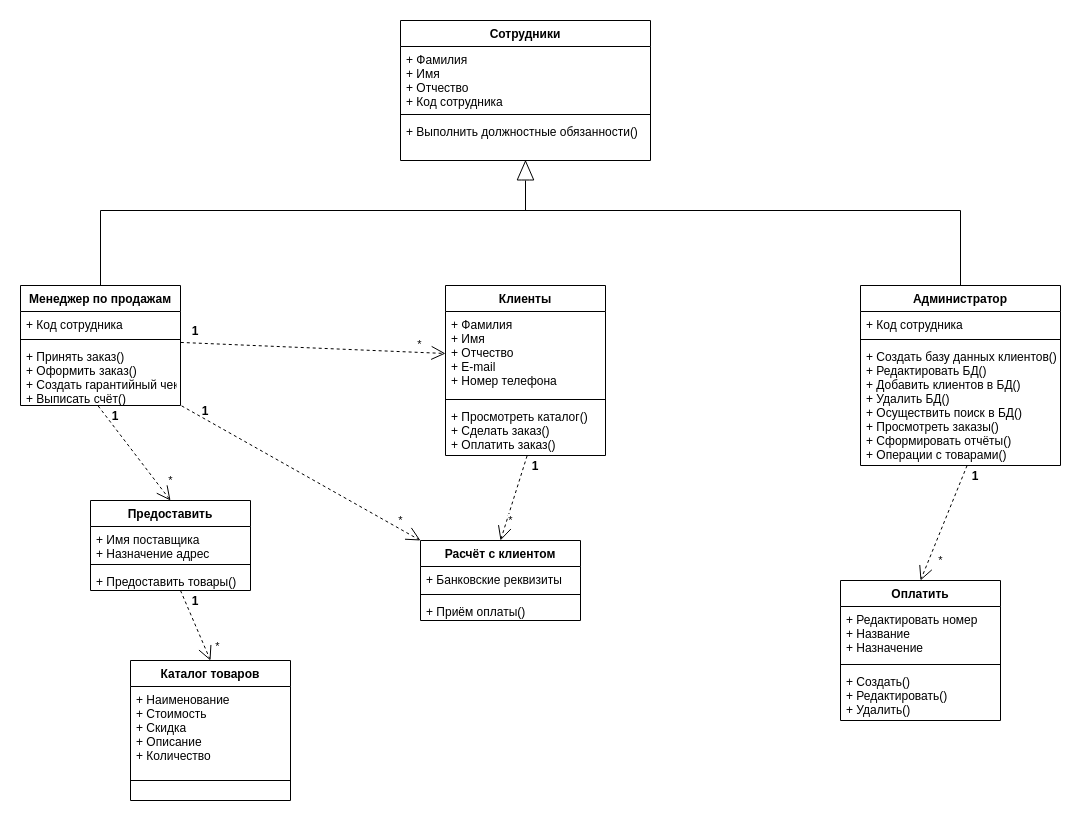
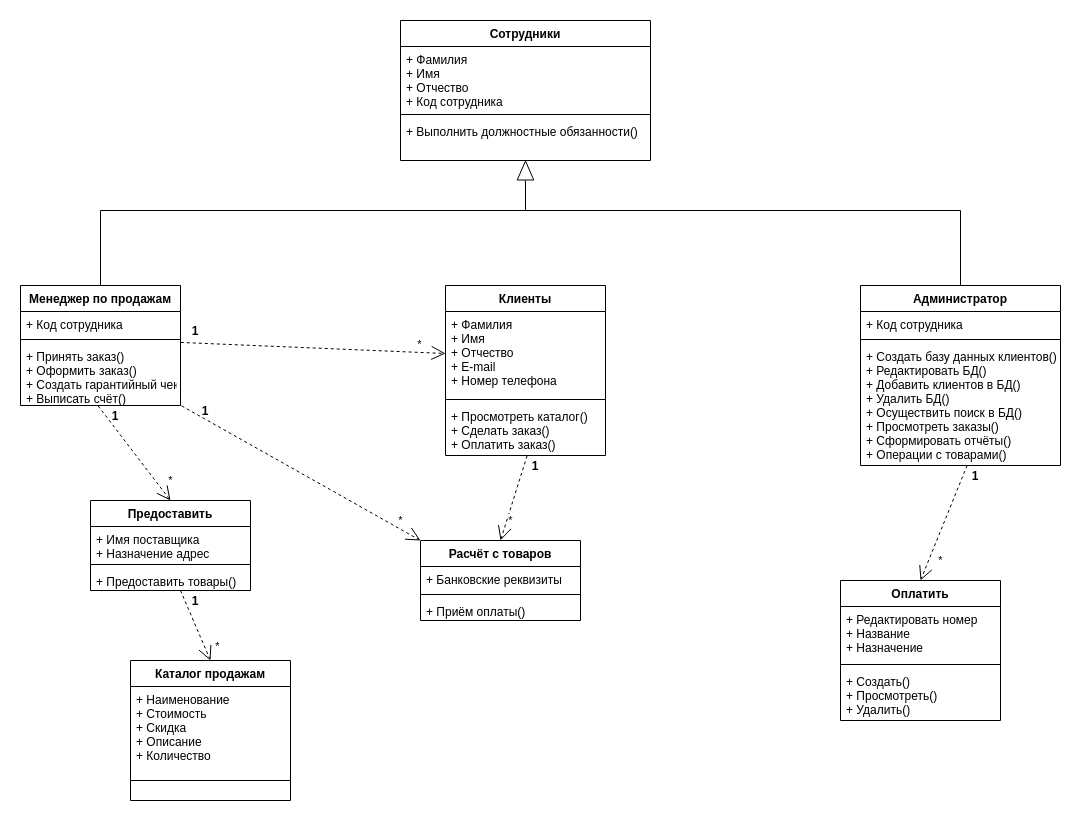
  <mxCell id="0" />
  <mxCell id="1" parent="0" />
  <mxCell id="2" value="Сотрудники" style="swimlane;fontStyle=1;align=center;verticalAlign=top;childLayout=stackLayout;horizontal=1;startSize=26;horizontalStack=0;resizeParent=1;resizeParentMax=0;resizeLast=0;collapsible=1;marginBottom=0;" vertex="1" parent="1"><mxGeometry x="400" y="20" width="250" height="140" as="geometry"><mxRectangle x="540" y="330" width="110" height="30" as="alternateBounds" /></mxGeometry></mxCell>
  <mxCell id="3" value="+ Фамилия&#10;+ Имя&#10;+ Отчество&#10;+ Код сотрудника" style="text;strokeColor=none;fillColor=none;align=left;verticalAlign=top;spacingLeft=4;spacingRight=4;overflow=hidden;rotatable=0;points=[[0,0.5],[1,0.5]];portConstraint=eastwest;" vertex="1" parent="2"><mxGeometry y="26" width="250" height="64" as="geometry" /></mxCell>
  <mxCell id="4" value="" style="line;strokeWidth=1;fillColor=none;align=left;verticalAlign=middle;spacingTop=-1;spacingLeft=3;spacingRight=3;rotatable=0;labelPosition=right;points=[];portConstraint=eastwest;strokeColor=inherit;" vertex="1" parent="2"><mxGeometry y="90" width="250" height="8" as="geometry" /></mxCell>
  <mxCell id="5" value="+ Выполнить должностные обязанности()" style="text;strokeColor=none;fillColor=none;align=left;verticalAlign=top;spacingLeft=4;spacingRight=4;overflow=hidden;rotatable=0;points=[[0,0.5],[1,0.5]];portConstraint=eastwest;" vertex="1" parent="2"><mxGeometry y="98" width="250" height="42" as="geometry" /></mxCell>
  <mxCell id="6" value="Менеджер по продажам" style="swimlane;fontStyle=1;align=center;verticalAlign=top;childLayout=stackLayout;horizontal=1;startSize=26;horizontalStack=0;resizeParent=1;resizeParentMax=0;resizeLast=0;collapsible=1;marginBottom=0;" vertex="1" parent="1"><mxGeometry x="20" y="285" width="160" height="120" as="geometry" /></mxCell>
  <mxCell id="7" value="+ Код сотрудника" style="text;strokeColor=none;fillColor=none;align=left;verticalAlign=top;spacingLeft=4;spacingRight=4;overflow=hidden;rotatable=0;points=[[0,0.5],[1,0.5]];portConstraint=eastwest;" vertex="1" parent="6"><mxGeometry y="26" width="160" height="24" as="geometry" /></mxCell>
  <mxCell id="8" value="" style="line;strokeWidth=1;fillColor=none;align=left;verticalAlign=middle;spacingTop=-1;spacingLeft=3;spacingRight=3;rotatable=0;labelPosition=right;points=[];portConstraint=eastwest;strokeColor=inherit;" vertex="1" parent="6"><mxGeometry y="50" width="160" height="8" as="geometry" /></mxCell>
  <mxCell id="9" value="+ Принять заказ()&#10;+ Оформить заказ()&#10;+ Создать гарантийный чек()&#10;+ Выписать счёт()" style="text;strokeColor=none;fillColor=none;align=left;verticalAlign=top;spacingLeft=4;spacingRight=4;overflow=hidden;rotatable=0;points=[[0,0.5],[1,0.5]];portConstraint=eastwest;" vertex="1" parent="6"><mxGeometry y="58" width="160" height="62" as="geometry" /></mxCell>
  <mxCell id="10" value="Клиенты" style="swimlane;fontStyle=1;align=center;verticalAlign=top;childLayout=stackLayout;horizontal=1;startSize=26;horizontalStack=0;resizeParent=1;resizeParentMax=0;resizeLast=0;collapsible=1;marginBottom=0;" vertex="1" parent="1"><mxGeometry x="445" y="285" width="160" height="170" as="geometry" /></mxCell>
  <mxCell id="11" value="+ Фамилия&#10;+ Имя&#10;+ Отчество&#10;+ E-mail&#10;+ Номер телефона" style="text;strokeColor=none;fillColor=none;align=left;verticalAlign=top;spacingLeft=4;spacingRight=4;overflow=hidden;rotatable=0;points=[[0,0.5],[1,0.5]];portConstraint=eastwest;" vertex="1" parent="10"><mxGeometry y="26" width="160" height="84" as="geometry" /></mxCell>
  <mxCell id="12" value="" style="line;strokeWidth=1;fillColor=none;align=left;verticalAlign=middle;spacingTop=-1;spacingLeft=3;spacingRight=3;rotatable=0;labelPosition=right;points=[];portConstraint=eastwest;strokeColor=inherit;" vertex="1" parent="10"><mxGeometry y="110" width="160" height="8" as="geometry" /></mxCell>
  <mxCell id="13" value="+ Просмотреть каталог()&#10;+ Сделать заказ()&#10;+ Оплатить заказ()" style="text;strokeColor=none;fillColor=none;align=left;verticalAlign=top;spacingLeft=4;spacingRight=4;overflow=hidden;rotatable=0;points=[[0,0.5],[1,0.5]];portConstraint=eastwest;" vertex="1" parent="10"><mxGeometry y="118" width="160" height="52" as="geometry" /></mxCell>
  <mxCell id="14" value="Администратор" style="swimlane;fontStyle=1;align=center;verticalAlign=top;childLayout=stackLayout;horizontal=1;startSize=26;horizontalStack=0;resizeParent=1;resizeParentMax=0;resizeLast=0;collapsible=1;marginBottom=0;" vertex="1" parent="1"><mxGeometry x="860" y="285" width="200" height="180" as="geometry" /></mxCell>
  <mxCell id="15" value="+ Код сотрудника" style="text;strokeColor=none;fillColor=none;align=left;verticalAlign=top;spacingLeft=4;spacingRight=4;overflow=hidden;rotatable=0;points=[[0,0.5],[1,0.5]];portConstraint=eastwest;" vertex="1" parent="14"><mxGeometry y="26" width="200" height="24" as="geometry" /></mxCell>
  <mxCell id="16" value="" style="line;strokeWidth=1;fillColor=none;align=left;verticalAlign=middle;spacingTop=-1;spacingLeft=3;spacingRight=3;rotatable=0;labelPosition=right;points=[];portConstraint=eastwest;strokeColor=inherit;" vertex="1" parent="14"><mxGeometry y="50" width="200" height="8" as="geometry" /></mxCell>
  <mxCell id="17" value="+ Создать базу данных клиентов()&#10;+ Редактировать БД()&#10;+ Добавить клиентов в БД()&#10;+ Удалить БД()&#10;+ Осуществить поиск в БД()&#10;+ Просмотреть заказы()&#10;+ Сформировать отчёты()&#10;+ Операции с товарами()" style="text;strokeColor=none;fillColor=none;align=left;verticalAlign=top;spacingLeft=4;spacingRight=4;overflow=hidden;rotatable=0;points=[[0,0.5],[1,0.5]];portConstraint=eastwest;" vertex="1" parent="14"><mxGeometry y="58" width="200" height="122" as="geometry" /></mxCell>
  <mxCell id="18" value="" style="endArrow=none;html=1;rounded=0;" edge="1" parent="1"><mxGeometry width="50" height="50" relative="1" as="geometry"><mxPoint x="100" y="210" as="sourcePoint" /><mxPoint x="960" y="210" as="targetPoint" /></mxGeometry></mxCell>
  <mxCell id="19" value="" style="endArrow=none;html=1;rounded=0;exitX=0.5;exitY=0;exitDx=0;exitDy=0;" edge="1" parent="1" source="6"><mxGeometry width="50" height="50" relative="1" as="geometry"><mxPoint x="250" y="60" as="sourcePoint" /><mxPoint x="100" y="210" as="targetPoint" /></mxGeometry></mxCell>
  <mxCell id="20" value="" style="endArrow=none;html=1;rounded=0;" edge="1" parent="1"><mxGeometry width="50" height="50" relative="1" as="geometry"><mxPoint x="525" y="210" as="sourcePoint" /><mxPoint x="520" y="210" as="targetPoint" /></mxGeometry></mxCell>
  <mxCell id="21" value="" style="endArrow=none;html=1;rounded=0;exitX=0.5;exitY=0;exitDx=0;exitDy=0;" edge="1" parent="1" source="14"><mxGeometry width="50" height="50" relative="1" as="geometry"><mxPoint x="920" y="250" as="sourcePoint" /><mxPoint x="960" y="210" as="targetPoint" /></mxGeometry></mxCell>
  <mxCell id="22" value="" style="endArrow=none;html=1;rounded=0;" edge="1" parent="1"><mxGeometry width="50" height="50" relative="1" as="geometry"><mxPoint x="525" y="210" as="sourcePoint" /><mxPoint x="525" y="180" as="targetPoint" /></mxGeometry></mxCell>
  <mxCell id="23" value="" style="shape=flexArrow;endArrow=classic;html=1;rounded=0;shadow=0;sketch=0;endWidth=7.182;endSize=6;width=8.373;" edge="1" parent="1"><mxGeometry width="50" height="50" relative="1" as="geometry"><mxPoint x="525" y="180" as="sourcePoint" /><mxPoint x="525" y="160" as="targetPoint" /></mxGeometry></mxCell>
  <mxCell id="24" value="Предоставить" style="swimlane;fontStyle=1;align=center;verticalAlign=top;childLayout=stackLayout;horizontal=1;startSize=26;horizontalStack=0;resizeParent=1;resizeParentMax=0;resizeLast=0;collapsible=1;marginBottom=0;" vertex="1" parent="1"><mxGeometry x="90" y="500" width="160" height="90" as="geometry" /></mxCell>
  <mxCell id="25" value="+ Имя поставщика&#10;+ Назначение адрес" style="text;strokeColor=none;fillColor=none;align=left;verticalAlign=top;spacingLeft=4;spacingRight=4;overflow=hidden;rotatable=0;points=[[0,0.5],[1,0.5]];portConstraint=eastwest;" vertex="1" parent="24"><mxGeometry y="26" width="160" height="34" as="geometry" /></mxCell>
  <mxCell id="26" value="" style="line;strokeWidth=1;fillColor=none;align=left;verticalAlign=middle;spacingTop=-1;spacingLeft=3;spacingRight=3;rotatable=0;labelPosition=right;points=[];portConstraint=eastwest;strokeColor=inherit;" vertex="1" parent="24"><mxGeometry y="60" width="160" height="8" as="geometry" /></mxCell>
  <mxCell id="27" value="+ Предоставить товары()" style="text;strokeColor=none;fillColor=none;align=left;verticalAlign=top;spacingLeft=4;spacingRight=4;overflow=hidden;rotatable=0;points=[[0,0.5],[1,0.5]];portConstraint=eastwest;" vertex="1" parent="24"><mxGeometry y="68" width="160" height="22" as="geometry" /></mxCell>
- <mxCell id="28" value="Каталог товаров" style="swimlane;fontStyle=1;align=center;verticalAlign=top;childLayout=stackLayout;horizontal=1;startSize=26;horizontalStack=0;resizeParent=1;resizeParentMax=0;resizeLast=0;collapsible=1;marginBottom=0;" vertex="1" parent="1"><mxGeometry x="130" y="660" width="160" height="140" as="geometry" /></mxCell>
+ <mxCell id="28" value="Каталог продажам" style="swimlane;fontStyle=1;align=center;verticalAlign=top;childLayout=stackLayout;horizontal=1;startSize=26;horizontalStack=0;resizeParent=1;resizeParentMax=0;resizeLast=0;collapsible=1;marginBottom=0;" vertex="1" parent="1"><mxGeometry x="130" y="660" width="160" height="140" as="geometry" /></mxCell>
  <mxCell id="29" value="+ Наименование&#10;+ Стоимость&#10;+ Скидка&#10;+ Описание&#10;+ Количество" style="text;strokeColor=none;fillColor=none;align=left;verticalAlign=top;spacingLeft=4;spacingRight=4;overflow=hidden;rotatable=0;points=[[0,0.5],[1,0.5]];portConstraint=eastwest;" vertex="1" parent="28"><mxGeometry y="26" width="160" height="74" as="geometry" /></mxCell>
  <mxCell id="30" value="" style="line;strokeWidth=1;fillColor=none;align=left;verticalAlign=middle;spacingTop=-1;spacingLeft=3;spacingRight=3;rotatable=0;labelPosition=right;points=[];portConstraint=eastwest;strokeColor=inherit;" vertex="1" parent="28"><mxGeometry y="100" width="160" height="40" as="geometry" /></mxCell>
- <mxCell id="31" value="Расчёт с клиентом" style="swimlane;fontStyle=1;align=center;verticalAlign=top;childLayout=stackLayout;horizontal=1;startSize=26;horizontalStack=0;resizeParent=1;resizeParentMax=0;resizeLast=0;collapsible=1;marginBottom=0;" vertex="1" parent="1"><mxGeometry x="420" y="540" width="160" height="80" as="geometry" /></mxCell>
+ <mxCell id="31" value="Расчёт с товаров" style="swimlane;fontStyle=1;align=center;verticalAlign=top;childLayout=stackLayout;horizontal=1;startSize=26;horizontalStack=0;resizeParent=1;resizeParentMax=0;resizeLast=0;collapsible=1;marginBottom=0;" vertex="1" parent="1"><mxGeometry x="420" y="540" width="160" height="80" as="geometry" /></mxCell>
  <mxCell id="32" value="+ Банковские реквизиты" style="text;strokeColor=none;fillColor=none;align=left;verticalAlign=top;spacingLeft=4;spacingRight=4;overflow=hidden;rotatable=0;points=[[0,0.5],[1,0.5]];portConstraint=eastwest;" vertex="1" parent="31"><mxGeometry y="26" width="160" height="24" as="geometry" /></mxCell>
  <mxCell id="33" value="" style="line;strokeWidth=1;fillColor=none;align=left;verticalAlign=middle;spacingTop=-1;spacingLeft=3;spacingRight=3;rotatable=0;labelPosition=right;points=[];portConstraint=eastwest;strokeColor=inherit;" vertex="1" parent="31"><mxGeometry y="50" width="160" height="8" as="geometry" /></mxCell>
  <mxCell id="34" value="+ Приём оплаты()" style="text;strokeColor=none;fillColor=none;align=left;verticalAlign=top;spacingLeft=4;spacingRight=4;overflow=hidden;rotatable=0;points=[[0,0.5],[1,0.5]];portConstraint=eastwest;" vertex="1" parent="31"><mxGeometry y="58" width="160" height="22" as="geometry" /></mxCell>
  <mxCell id="35" value="Оплатить" style="swimlane;fontStyle=1;align=center;verticalAlign=top;childLayout=stackLayout;horizontal=1;startSize=26;horizontalStack=0;resizeParent=1;resizeParentMax=0;resizeLast=0;collapsible=1;marginBottom=0;" vertex="1" parent="1"><mxGeometry x="840" y="580" width="160" height="140" as="geometry" /></mxCell>
  <mxCell id="36" value="+ Редактировать номер&#10;+ Название&#10;+ Назначение" style="text;strokeColor=none;fillColor=none;align=left;verticalAlign=top;spacingLeft=4;spacingRight=4;overflow=hidden;rotatable=0;points=[[0,0.5],[1,0.5]];portConstraint=eastwest;" vertex="1" parent="35"><mxGeometry y="26" width="160" height="54" as="geometry" /></mxCell>
  <mxCell id="37" value="" style="line;strokeWidth=1;fillColor=none;align=left;verticalAlign=middle;spacingTop=-1;spacingLeft=3;spacingRight=3;rotatable=0;labelPosition=right;points=[];portConstraint=eastwest;strokeColor=inherit;" vertex="1" parent="35"><mxGeometry y="80" width="160" height="8" as="geometry" /></mxCell>
- <mxCell id="38" value="+ Создать()&#10;+ Редактировать()&#10;+ Удалить()" style="text;strokeColor=none;fillColor=none;align=left;verticalAlign=top;spacingLeft=4;spacingRight=4;overflow=hidden;rotatable=0;points=[[0,0.5],[1,0.5]];portConstraint=eastwest;" vertex="1" parent="35"><mxGeometry y="88" width="160" height="52" as="geometry" /></mxCell>
+ <mxCell id="38" value="+ Создать()&#10;+ Просмотреть()&#10;+ Удалить()" style="text;strokeColor=none;fillColor=none;align=left;verticalAlign=top;spacingLeft=4;spacingRight=4;overflow=hidden;rotatable=0;points=[[0,0.5],[1,0.5]];portConstraint=eastwest;" vertex="1" parent="35"><mxGeometry y="88" width="160" height="52" as="geometry" /></mxCell>
  <mxCell id="39" value="*" style="endArrow=open;endSize=12;dashed=1;html=1;rounded=0;shadow=0;sketch=0;exitX=0.485;exitY=1.006;exitDx=0;exitDy=0;exitPerimeter=0;entryX=0.5;entryY=0;entryDx=0;entryDy=0;" edge="1" parent="1" source="9" target="24"><mxGeometry x="0.733" y="12" width="160" relative="1" as="geometry"><mxPoint x="260" y="410" as="sourcePoint" /><mxPoint x="420" y="410" as="targetPoint" /><mxPoint as="offset" /></mxGeometry></mxCell>
  <mxCell id="40" value="1" style="text;align=center;fontStyle=1;verticalAlign=middle;spacingLeft=3;spacingRight=3;strokeColor=none;rotatable=0;points=[[0,0.5],[1,0.5]];portConstraint=eastwest;" vertex="1" parent="1"><mxGeometry x="110" y="405" width="10" height="20" as="geometry" /></mxCell>
  <mxCell id="41" value="*" style="endArrow=open;endSize=12;dashed=1;html=1;rounded=0;shadow=0;sketch=0;exitX=1.007;exitY=1.006;exitDx=0;exitDy=0;exitPerimeter=0;entryX=0;entryY=0;entryDx=0;entryDy=0;" edge="1" parent="1" source="9" target="31"><mxGeometry x="0.801" y="8" width="160" relative="1" as="geometry"><mxPoint x="107.6" y="415.372" as="sourcePoint" /><mxPoint x="180" y="510" as="targetPoint" /><mxPoint as="offset" /></mxGeometry></mxCell>
  <mxCell id="42" value="1" style="text;align=center;fontStyle=1;verticalAlign=middle;spacingLeft=3;spacingRight=3;strokeColor=none;rotatable=0;points=[[0,0.5],[1,0.5]];portConstraint=eastwest;" vertex="1" parent="1"><mxGeometry x="200" y="400" width="10" height="20" as="geometry" /></mxCell>
  <mxCell id="43" value="*" style="endArrow=open;endSize=12;dashed=1;html=1;rounded=0;shadow=0;sketch=0;exitX=0.51;exitY=1.006;exitDx=0;exitDy=0;exitPerimeter=0;entryX=0.5;entryY=0;entryDx=0;entryDy=0;" edge="1" parent="1" source="13" target="31"><mxGeometry x="0.503" y="4" width="160" relative="1" as="geometry"><mxPoint x="191.12" y="415.372" as="sourcePoint" /><mxPoint x="430" y="550" as="targetPoint" /><mxPoint as="offset" /></mxGeometry></mxCell>
  <mxCell id="44" value="1" style="text;align=center;fontStyle=1;verticalAlign=middle;spacingLeft=3;spacingRight=3;strokeColor=none;rotatable=0;points=[[0,0.5],[1,0.5]];portConstraint=eastwest;" vertex="1" parent="1"><mxGeometry x="530" y="455" width="10" height="20" as="geometry" /></mxCell>
  <mxCell id="45" value="*" style="endArrow=open;endSize=12;dashed=1;html=1;rounded=0;shadow=0;sketch=0;exitX=0.51;exitY=1.006;exitDx=0;exitDy=0;exitPerimeter=0;entryX=0.5;entryY=0;entryDx=0;entryDy=0;" edge="1" parent="1" target="35"><mxGeometry x="0.58" y="11" width="160" relative="1" as="geometry"><mxPoint x="966.6" y="465.002" as="sourcePoint" /><mxPoint x="940" y="549.69" as="targetPoint" /><mxPoint as="offset" /></mxGeometry></mxCell>
  <mxCell id="46" value="1" style="text;align=center;fontStyle=1;verticalAlign=middle;spacingLeft=3;spacingRight=3;strokeColor=none;rotatable=0;points=[[0,0.5],[1,0.5]];portConstraint=eastwest;" vertex="1" parent="1"><mxGeometry x="970" y="465" width="10" height="20" as="geometry" /></mxCell>
  <mxCell id="47" value="*" style="endArrow=open;endSize=12;dashed=1;html=1;rounded=0;shadow=0;sketch=0;exitX=0.485;exitY=1.006;exitDx=0;exitDy=0;exitPerimeter=0;entryX=0.5;entryY=0;entryDx=0;entryDy=0;" edge="1" parent="1" target="28"><mxGeometry x="0.733" y="12" width="160" relative="1" as="geometry"><mxPoint x="180" y="590.002" as="sourcePoint" /><mxPoint x="252.4" y="684.63" as="targetPoint" /><mxPoint as="offset" /></mxGeometry></mxCell>
  <mxCell id="48" value="1" style="text;align=center;fontStyle=1;verticalAlign=middle;spacingLeft=3;spacingRight=3;strokeColor=none;rotatable=0;points=[[0,0.5],[1,0.5]];portConstraint=eastwest;" vertex="1" parent="1"><mxGeometry x="190" y="590" width="10" height="20" as="geometry" /></mxCell>
  <mxCell id="49" value="*" style="endArrow=open;endSize=12;dashed=1;html=1;rounded=0;shadow=0;sketch=0;exitX=1.002;exitY=-0.017;exitDx=0;exitDy=0;exitPerimeter=0;entryX=0;entryY=0.5;entryDx=0;entryDy=0;" edge="1" parent="1" source="9" target="11"><mxGeometry x="0.801" y="8" width="160" relative="1" as="geometry"><mxPoint x="191.12" y="415.372" as="sourcePoint" /><mxPoint x="430" y="550" as="targetPoint" /><mxPoint as="offset" /></mxGeometry></mxCell>
  <mxCell id="50" value="1" style="text;align=center;fontStyle=1;verticalAlign=middle;spacingLeft=3;spacingRight=3;strokeColor=none;rotatable=0;points=[[0,0.5],[1,0.5]];portConstraint=eastwest;" vertex="1" parent="1"><mxGeometry x="190" y="320" width="10" height="20" as="geometry" /></mxCell>
